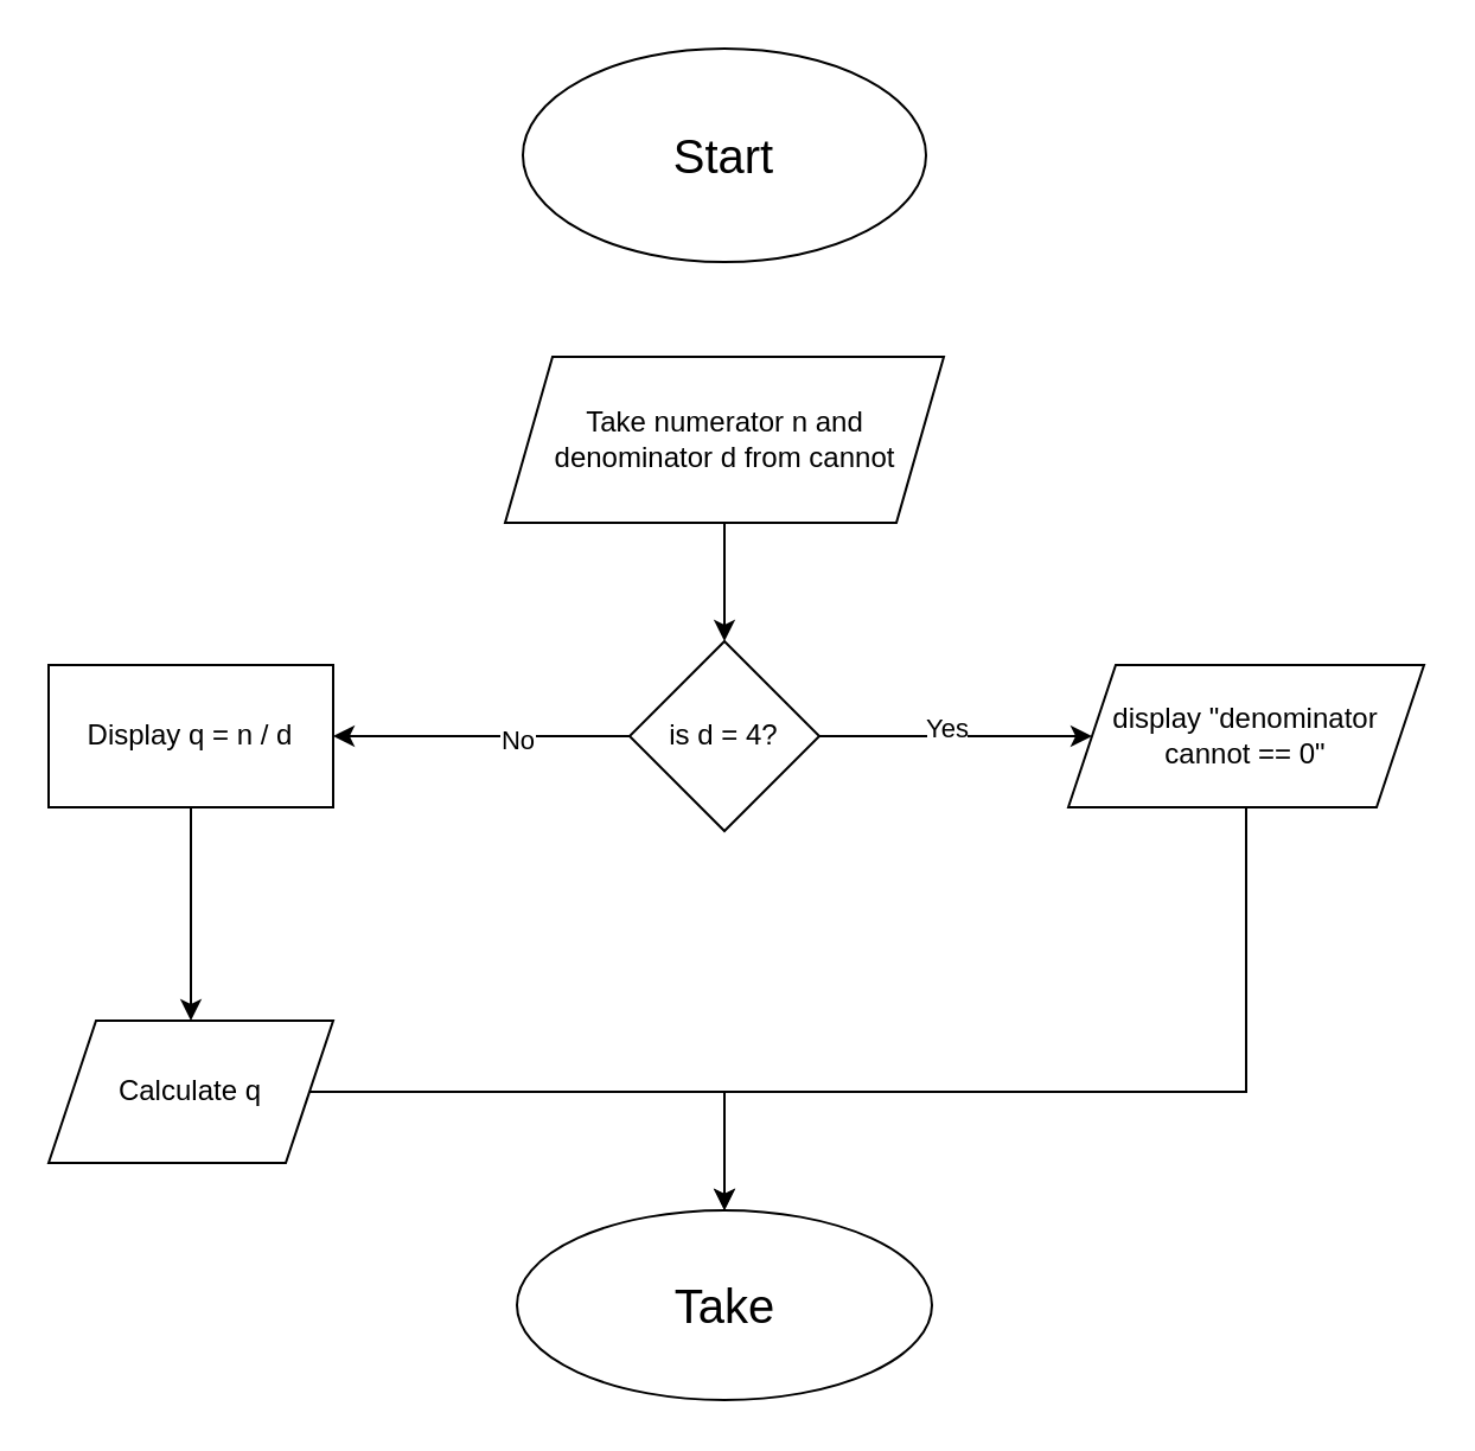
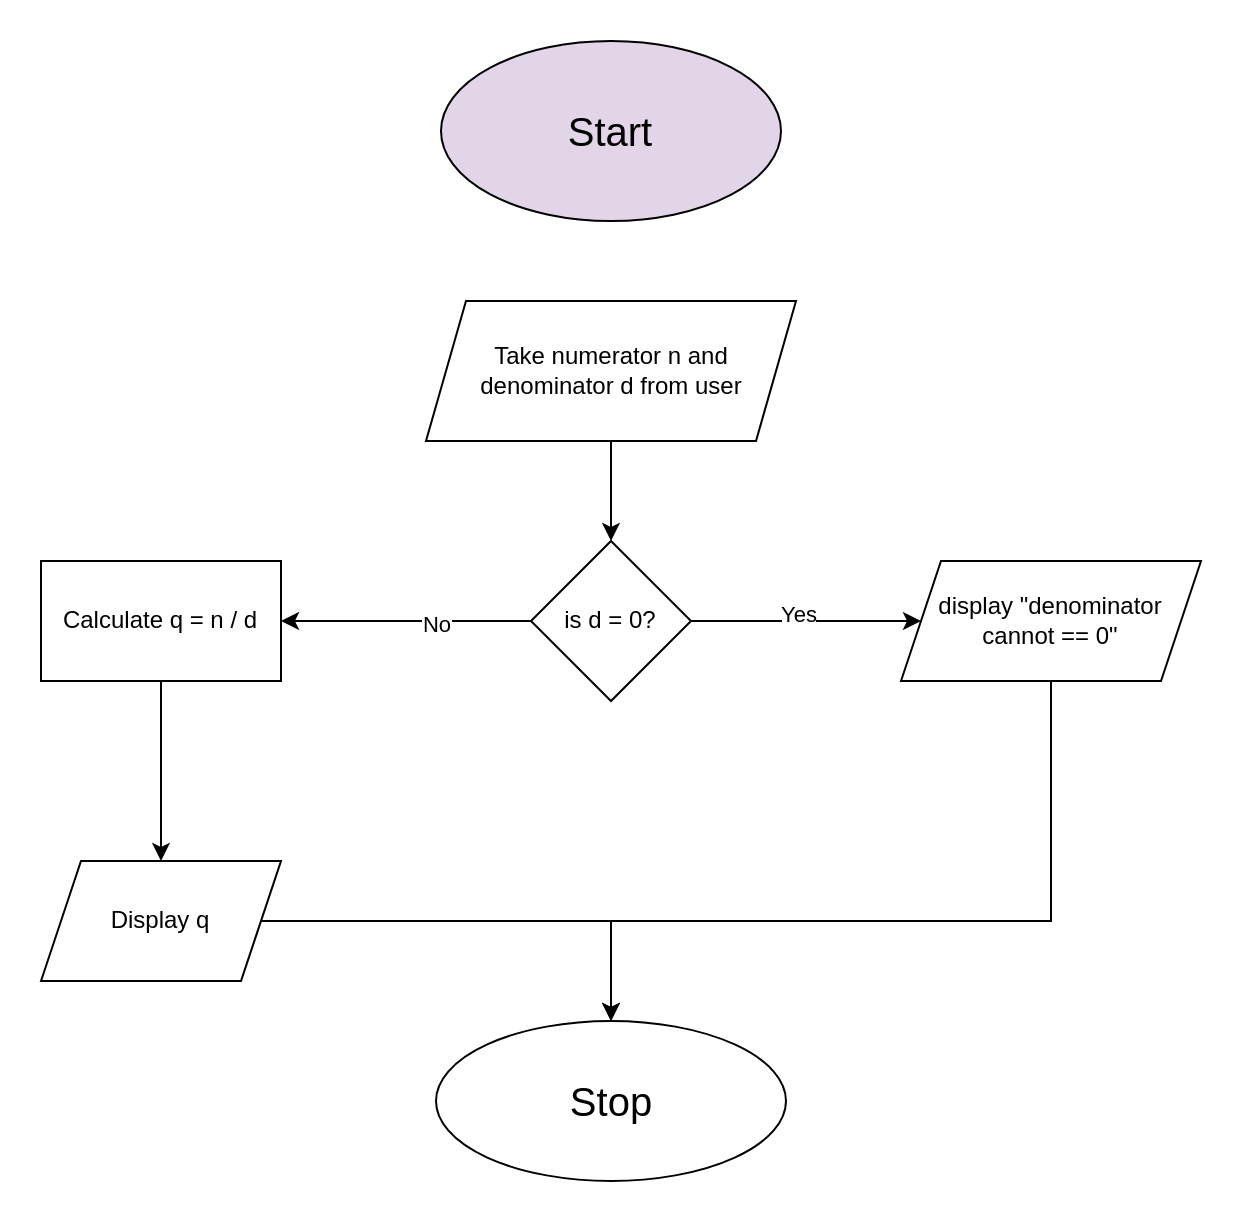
  <mxCell id="0" />
  <mxCell id="1" parent="0" />
- <mxCell id="2" value="&lt;font style=&quot;font-size: 20px;&quot;&gt;Start&lt;/font&gt;" style="ellipse;whiteSpace=wrap;html=1;" vertex="1" parent="1"><mxGeometry x="220" y="20" width="170" height="90" as="geometry" /></mxCell>
- <mxCell id="3" value="Take numerator n and denominator d from cannot" style="shape=parallelogram;perimeter=parallelogramPerimeter;whiteSpace=wrap;html=1;fixedSize=1;" vertex="1" parent="1"><mxGeometry x="212.5" y="150" width="185" height="70" as="geometry" /></mxCell>
+ <mxCell id="2" value="&lt;font style=&quot;font-size: 20px;&quot;&gt;Start&lt;/font&gt;" style="ellipse;whiteSpace=wrap;html=1;fillColor=#e1d5e7;" vertex="1" parent="1"><mxGeometry x="220" y="20" width="170" height="90" as="geometry" /></mxCell>
+ <mxCell id="3" value="Take numerator n and denominator d from user" style="shape=parallelogram;perimeter=parallelogramPerimeter;whiteSpace=wrap;html=1;fixedSize=1;" vertex="1" parent="1"><mxGeometry x="212.5" y="150" width="185" height="70" as="geometry" /></mxCell>
  <mxCell id="4" style="edgeStyle=orthogonalEdgeStyle;rounded=0;orthogonalLoop=1;jettySize=auto;html=1;" edge="1" parent="1" source="6" target="14"><mxGeometry relative="1" as="geometry" /></mxCell>
  <mxCell id="5" value="No" style="edgeLabel;html=1;align=center;verticalAlign=middle;resizable=0;points=[];" vertex="1" connectable="0" parent="4"><mxGeometry x="-0.232" y="1" relative="1" as="geometry"><mxPoint as="offset" /></mxGeometry></mxCell>
- <mxCell id="6" value="is d = 4?" style="rhombus;whiteSpace=wrap;html=1;" vertex="1" parent="1"><mxGeometry x="265" y="270" width="80" height="80" as="geometry" /></mxCell>
+ <mxCell id="6" value="is d = 0?" style="rhombus;whiteSpace=wrap;html=1;" vertex="1" parent="1"><mxGeometry x="265" y="270" width="80" height="80" as="geometry" /></mxCell>
  <mxCell id="7" value="" style="endArrow=classic;html=1;rounded=0;exitX=0.5;exitY=1;exitDx=0;exitDy=0;entryX=0.5;entryY=0;entryDx=0;entryDy=0;" edge="1" parent="1" source="3" target="6"><mxGeometry width="50" height="50" relative="1" as="geometry"><mxPoint x="330" y="300" as="sourcePoint" /><mxPoint x="380" y="250" as="targetPoint" /></mxGeometry></mxCell>
  <mxCell id="8" value="display &quot;denominator cannot == 0&quot;" style="shape=parallelogram;perimeter=parallelogramPerimeter;whiteSpace=wrap;html=1;fixedSize=1;" vertex="1" parent="1"><mxGeometry x="450" y="280" width="150" height="60" as="geometry" /></mxCell>
  <mxCell id="9" value="" style="endArrow=classic;html=1;rounded=0;exitX=1;exitY=0.5;exitDx=0;exitDy=0;entryX=0;entryY=0.5;entryDx=0;entryDy=0;" edge="1" parent="1" source="6" target="8"><mxGeometry width="50" height="50" relative="1" as="geometry"><mxPoint x="330" y="300" as="sourcePoint" /><mxPoint x="380" y="250" as="targetPoint" /></mxGeometry></mxCell>
  <mxCell id="10" value="Yes" style="edgeLabel;html=1;align=center;verticalAlign=middle;resizable=0;points=[];" vertex="1" connectable="0" parent="9"><mxGeometry x="0.27" y="4" relative="1" as="geometry"><mxPoint x="-20" as="offset" /></mxGeometry></mxCell>
- <mxCell id="11" value="&lt;font style=&quot;font-size: 20px;&quot;&gt;Take&lt;/font&gt;" style="ellipse;whiteSpace=wrap;html=1;" vertex="1" parent="1"><mxGeometry x="217.5" y="510" width="175" height="80" as="geometry" /></mxCell>
+ <mxCell id="11" value="&lt;font style=&quot;font-size: 20px;&quot;&gt;Stop&lt;/font&gt;" style="ellipse;whiteSpace=wrap;html=1;" vertex="1" parent="1"><mxGeometry x="217.5" y="510" width="175" height="80" as="geometry" /></mxCell>
  <mxCell id="12" value="" style="endArrow=classic;html=1;rounded=0;exitX=0.5;exitY=1;exitDx=0;exitDy=0;entryX=0.5;entryY=0;entryDx=0;entryDy=0;" edge="1" parent="1" source="8" target="11"><mxGeometry width="50" height="50" relative="1" as="geometry"><mxPoint x="330" y="320" as="sourcePoint" /><mxPoint x="380" y="270" as="targetPoint" /><Array as="points"><mxPoint x="525" y="460" /><mxPoint x="305" y="460" /></Array></mxGeometry></mxCell>
  <mxCell id="13" value="" style="edgeStyle=orthogonalEdgeStyle;rounded=0;orthogonalLoop=1;jettySize=auto;html=1;" edge="1" parent="1" source="14" target="16"><mxGeometry relative="1" as="geometry" /></mxCell>
- <mxCell id="14" value="Display q = n / d" style="rounded=0;whiteSpace=wrap;html=1;" vertex="1" parent="1"><mxGeometry x="20" y="280" width="120" height="60" as="geometry" /></mxCell>
+ <mxCell id="14" value="Calculate q = n / d" style="rounded=0;whiteSpace=wrap;html=1;" vertex="1" parent="1"><mxGeometry x="20" y="280" width="120" height="60" as="geometry" /></mxCell>
  <mxCell id="15" style="edgeStyle=orthogonalEdgeStyle;rounded=0;orthogonalLoop=1;jettySize=auto;html=1;entryX=0.5;entryY=0;entryDx=0;entryDy=0;" edge="1" parent="1" source="16" target="11"><mxGeometry relative="1" as="geometry"><mxPoint x="310" y="460" as="targetPoint" /></mxGeometry></mxCell>
- <mxCell id="16" value="Calculate q" style="shape=parallelogram;perimeter=parallelogramPerimeter;whiteSpace=wrap;html=1;fixedSize=1;" vertex="1" parent="1"><mxGeometry x="20" y="430" width="120" height="60" as="geometry" /></mxCell>
+ <mxCell id="16" value="Display q" style="shape=parallelogram;perimeter=parallelogramPerimeter;whiteSpace=wrap;html=1;fixedSize=1;" vertex="1" parent="1"><mxGeometry x="20" y="430" width="120" height="60" as="geometry" /></mxCell>
